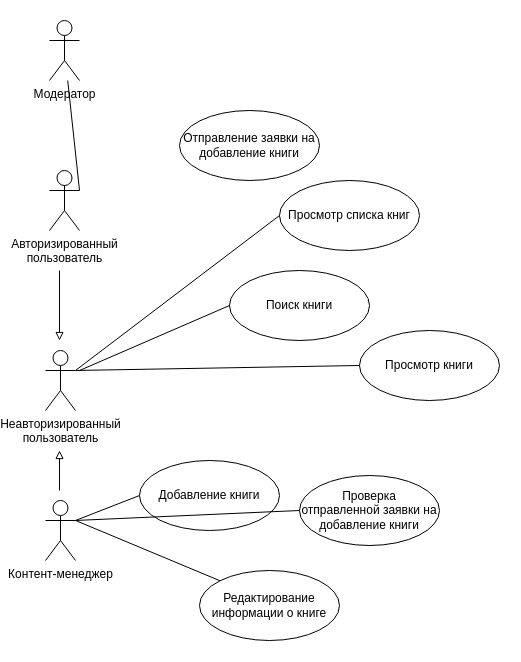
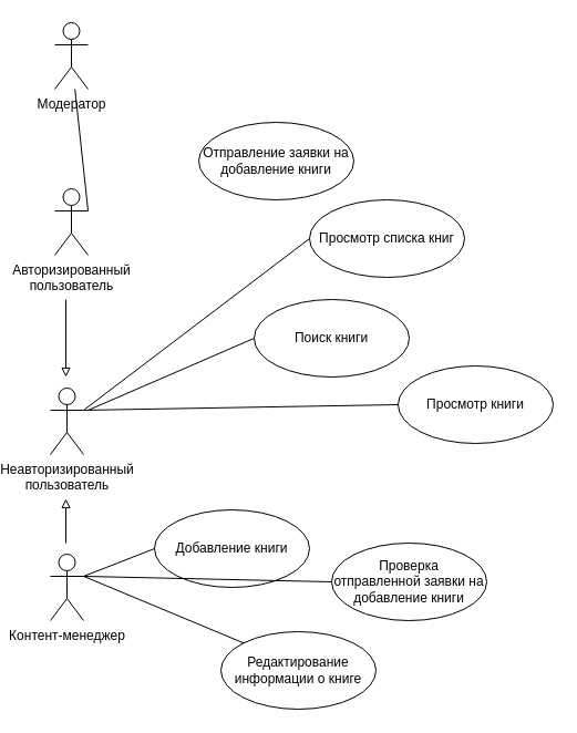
  <mxCell id="0" />
  <mxCell id="1" parent="0" />
  <mxCell id="2" value="Авторизированный &lt;br&gt;пользователь" style="shape=umlActor;verticalLabelPosition=bottom;verticalAlign=top;html=1;" vertex="1" parent="1"><mxGeometry x="24" y="170" width="30" height="60" as="geometry" /></mxCell>
  <mxCell id="3" value="Контент-менеджер" style="shape=umlActor;verticalLabelPosition=bottom;verticalAlign=top;html=1;" vertex="1" parent="1"><mxGeometry x="20" y="500" width="30" height="60" as="geometry" /></mxCell>
  <mxCell id="4" value="Модератор" style="shape=umlActor;verticalLabelPosition=bottom;verticalAlign=top;html=1;" vertex="1" parent="1"><mxGeometry x="24" y="20" width="30" height="60" as="geometry" /></mxCell>
  <mxCell id="5" value="Неавторизированный &lt;br&gt;пользователь" style="shape=umlActor;verticalLabelPosition=bottom;verticalAlign=top;html=1;" vertex="1" parent="1"><mxGeometry x="20" y="350" width="30" height="60" as="geometry" /></mxCell>
  <mxCell id="6" value="Просмотр книги" style="ellipse;whiteSpace=wrap;html=1;" vertex="1" parent="1"><mxGeometry x="334" y="330" width="140" height="70" as="geometry" /></mxCell>
  <mxCell id="7" value="Добавление книги" style="ellipse;whiteSpace=wrap;html=1;" vertex="1" parent="1"><mxGeometry x="114" y="460" width="140" height="70" as="geometry" /></mxCell>
  <mxCell id="8" value="Редактирование информации о книге" style="ellipse;whiteSpace=wrap;html=1;" vertex="1" parent="1"><mxGeometry x="174" y="570" width="140" height="70" as="geometry" /></mxCell>
  <mxCell id="9" value="Отправление заявки на добавление книги" style="ellipse;whiteSpace=wrap;html=1;" vertex="1" parent="1"><mxGeometry x="154" y="110" width="140" height="70" as="geometry" /></mxCell>
- <mxCell id="10" value="Проверка &lt;br&gt;отправленной заявки на добавление книги" style="ellipse;whiteSpace=wrap;html=1;" vertex="1" parent="1"><mxGeometry x="274" y="475" width="140" height="70" as="geometry" /></mxCell>
+ <mxCell id="10" value="Проверка &lt;br&gt;отправленной заявки на добавление книги" style="ellipse;whiteSpace=wrap;html=1;" vertex="1" parent="1"><mxGeometry x="274" y="490" width="140" height="70" as="geometry" /></mxCell>
  <mxCell id="11" value="Поиск книги" style="ellipse;whiteSpace=wrap;html=1;" vertex="1" parent="1"><mxGeometry x="204" y="270" width="140" height="70" as="geometry" /></mxCell>
  <mxCell id="12" value="Просмотр списка книг" style="ellipse;whiteSpace=wrap;html=1;" vertex="1" parent="1"><mxGeometry x="254" y="180" width="140" height="70" as="geometry" /></mxCell>
  <mxCell id="13" value="" style="endArrow=none;startArrow=none;endFill=0;startFill=0;html=1;rounded=0;entryX=0;entryY=0.5;entryDx=0;entryDy=0;" edge="1" parent="1" target="11"><mxGeometry width="160" relative="1" as="geometry"><mxPoint x="54" y="370" as="sourcePoint" /><mxPoint x="404" y="340" as="targetPoint" /></mxGeometry></mxCell>
  <mxCell id="14" value="" style="endArrow=none;startArrow=none;endFill=0;startFill=0;html=1;rounded=0;entryX=0;entryY=0.5;entryDx=0;entryDy=0;exitX=1;exitY=0.333;exitDx=0;exitDy=0;exitPerimeter=0;" edge="1" parent="1" source="5" target="6"><mxGeometry width="160" relative="1" as="geometry"><mxPoint x="424" y="395" as="sourcePoint" /><mxPoint x="634" y="390" as="targetPoint" /></mxGeometry></mxCell>
  <mxCell id="15" value="" style="endArrow=block;startArrow=none;endFill=0;startFill=0;html=1;rounded=0;" edge="1" parent="1"><mxGeometry width="160" relative="1" as="geometry"><mxPoint x="34" y="270" as="sourcePoint" /><mxPoint x="34" y="340" as="targetPoint" /></mxGeometry></mxCell>
  <mxCell id="16" value="" style="endArrow=none;startArrow=none;endFill=0;startFill=0;html=1;rounded=0;entryX=0;entryY=0.5;entryDx=0;entryDy=0;exitX=1;exitY=0.333;exitDx=0;exitDy=0;exitPerimeter=0;" edge="1" parent="1" source="5" target="12"><mxGeometry width="160" relative="1" as="geometry"><mxPoint x="64" y="380" as="sourcePoint" /><mxPoint x="284" y="395" as="targetPoint" /></mxGeometry></mxCell>
  <mxCell id="17" value="" style="endArrow=none;startArrow=none;endFill=0;startFill=0;html=1;rounded=0;exitX=1;exitY=0.333;exitDx=0;exitDy=0;exitPerimeter=0;" edge="1" parent="1" source="2" target="4"><mxGeometry width="160" relative="1" as="geometry"><mxPoint x="64" y="380" as="sourcePoint" /><mxPoint x="284" y="235" as="targetPoint" /></mxGeometry></mxCell>
  <mxCell id="18" value="" style="endArrow=block;startArrow=none;endFill=0;startFill=0;html=1;rounded=0;" edge="1" parent="1"><mxGeometry width="160" relative="1" as="geometry"><mxPoint x="34" y="490" as="sourcePoint" /><mxPoint x="34" y="450" as="targetPoint" /></mxGeometry></mxCell>
  <mxCell id="19" value="" style="endArrow=none;startArrow=none;endFill=0;startFill=0;html=1;rounded=0;entryX=0;entryY=0.5;entryDx=0;entryDy=0;exitX=1;exitY=0.333;exitDx=0;exitDy=0;exitPerimeter=0;" edge="1" parent="1" source="3" target="7"><mxGeometry width="160" relative="1" as="geometry"><mxPoint x="60" y="380" as="sourcePoint" /><mxPoint x="284" y="395" as="targetPoint" /></mxGeometry></mxCell>
  <mxCell id="20" value="" style="endArrow=none;startArrow=none;endFill=0;startFill=0;html=1;rounded=0;entryX=0;entryY=0.5;entryDx=0;entryDy=0;exitX=1;exitY=0.333;exitDx=0;exitDy=0;exitPerimeter=0;" edge="1" parent="1" source="3" target="10"><mxGeometry width="160" relative="1" as="geometry"><mxPoint x="60" y="530" as="sourcePoint" /><mxPoint x="194" y="465" as="targetPoint" /></mxGeometry></mxCell>
  <mxCell id="21" value="" style="endArrow=none;startArrow=none;endFill=0;startFill=0;html=1;rounded=0;entryX=0;entryY=0;entryDx=0;entryDy=0;exitX=1;exitY=0.333;exitDx=0;exitDy=0;exitPerimeter=0;" edge="1" parent="1" source="3" target="8"><mxGeometry width="160" relative="1" as="geometry"><mxPoint x="60" y="530" as="sourcePoint" /><mxPoint x="284" y="535" as="targetPoint" /></mxGeometry></mxCell>
